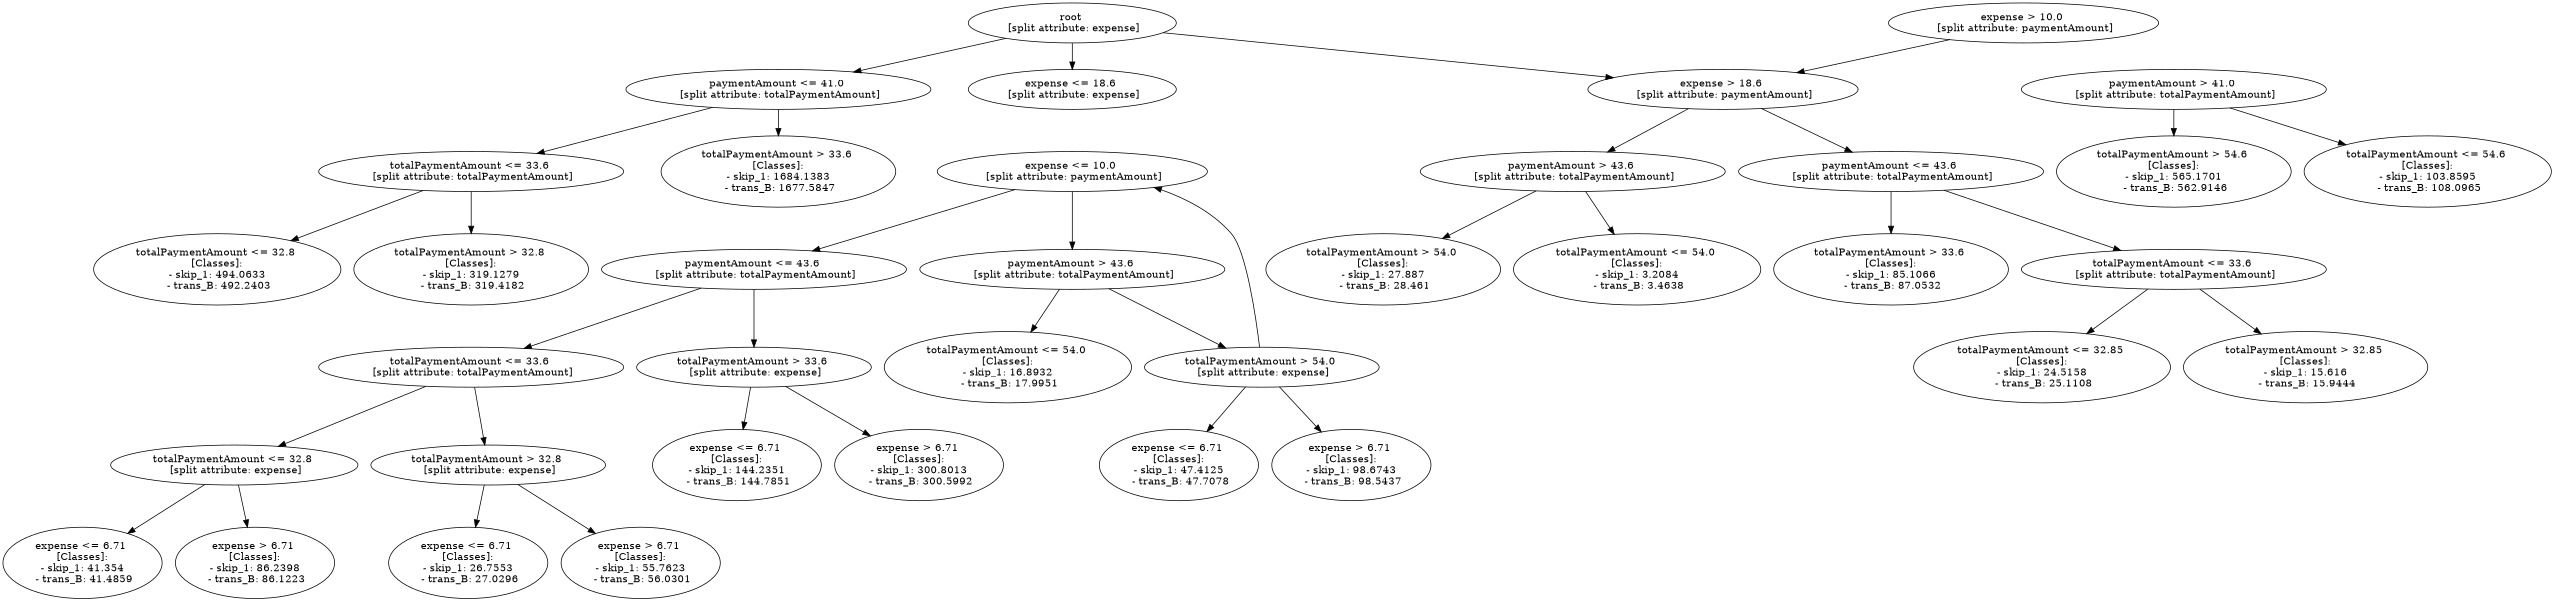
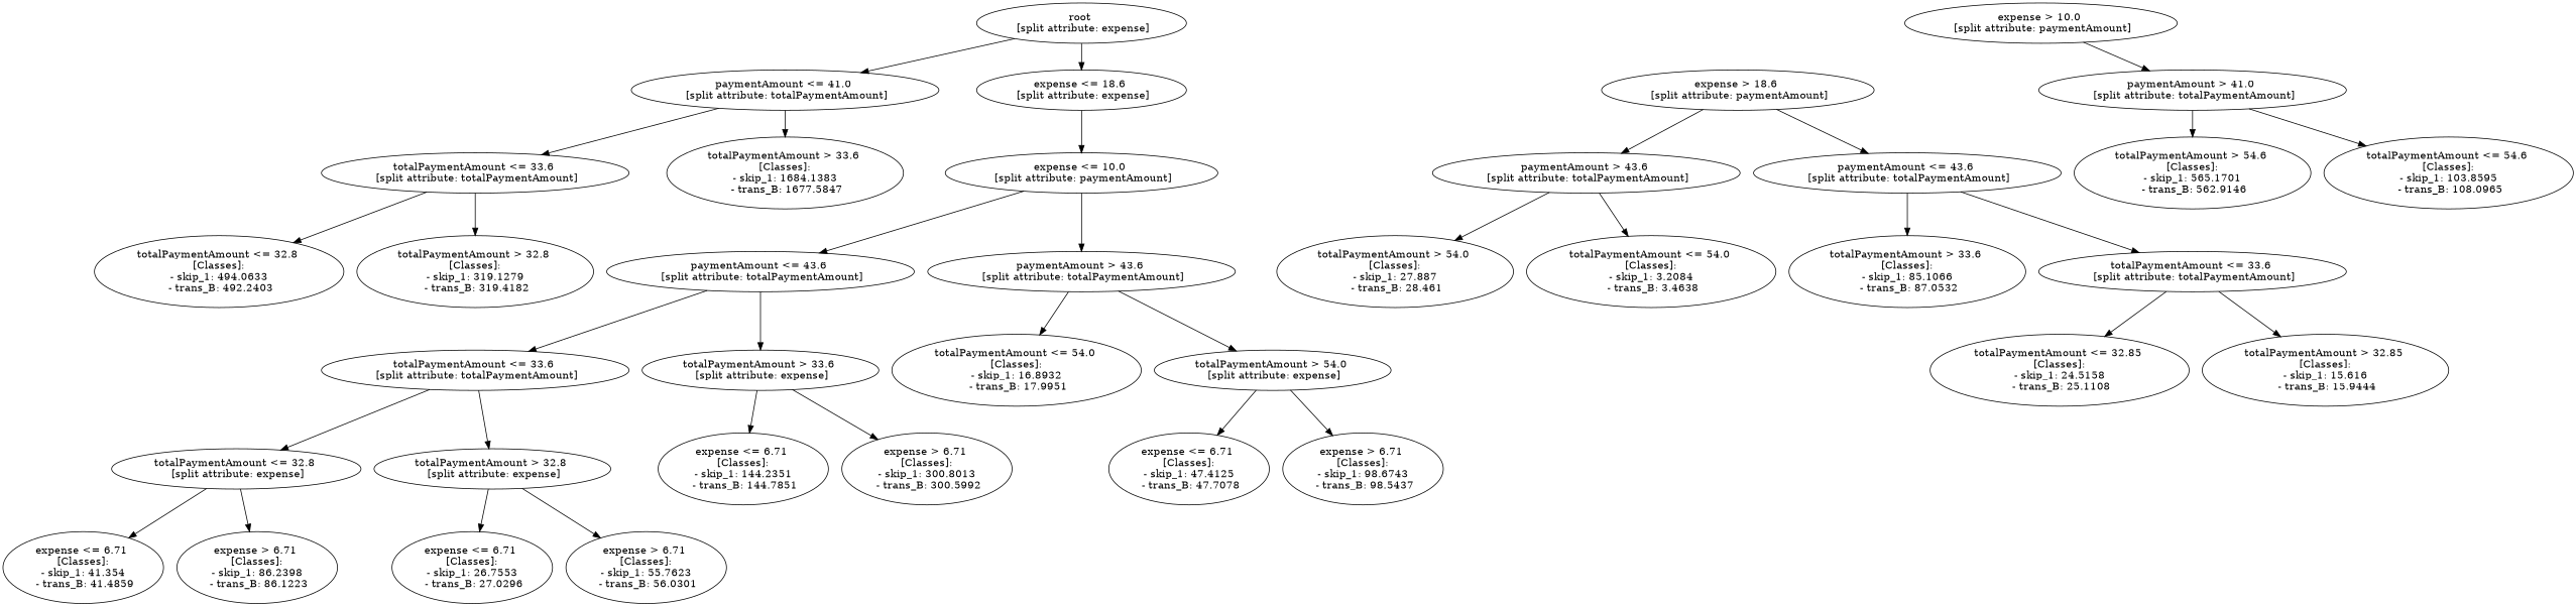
  digraph {
    n1 [label="root \n [split attribute: expense]"]
    n2 [label="expense <= 18.6 \n [split attribute: expense]"]
    n3 [label="expense > 18.6 \n [split attribute: paymentAmount]"]
    n4 [label="paymentAmount <= 41.0 \n [split attribute: totalPaymentAmount]"]
    n5 [label="expense <= 10.0 \n [split attribute: paymentAmount]"]
    n6 [label="paymentAmount <= 43.6 \n [split attribute: totalPaymentAmount]"]
    n7 [label="paymentAmount > 43.6 \n [split attribute: totalPaymentAmount]"]
    n8 [label="paymentAmount <= 43.6 \n [split attribute: totalPaymentAmount]"]
    n9 [label="paymentAmount > 43.6 \n [split attribute: totalPaymentAmount]"]
    n10 [label="expense > 10.0 \n [split attribute: paymentAmount]"]
    n11 [label="paymentAmount > 41.0 \n [split attribute: totalPaymentAmount]"]
    n12 [label="totalPaymentAmount <= 33.6 \n [split attribute: totalPaymentAmount]"]
    n13 [label="totalPaymentAmount > 33.6 \n [split attribute: expense]"]
    n14 [label="totalPaymentAmount <= 54.0 \n [Classes]: \n - skip_1: 16.8932 \n - trans_B: 17.9951"]
    n15 [label="totalPaymentAmount > 54.0 \n [split attribute: expense]"]
    n16 [label="totalPaymentAmount <= 32.8 \n [split attribute: expense]"]
    n17 [label="totalPaymentAmount > 32.8 \n [split attribute: expense]"]
    n18 [label="expense <= 6.71 \n [Classes]: \n - skip_1: 144.2351 \n - trans_B: 144.7851"]
    n19 [label="expense > 6.71 \n [Classes]: \n - skip_1: 300.8013 \n - trans_B: 300.5992"]
    n20 [label="expense <= 6.71 \n [Classes]: \n - skip_1: 41.354 \n - trans_B: 41.4859"]
    n21 [label="expense > 6.71 \n [Classes]: \n - skip_1: 86.2398 \n - trans_B: 86.1223"]
    n22 [label="expense <= 6.71 \n [Classes]: \n - skip_1: 26.7553 \n - trans_B: 27.0296"]
    n23 [label="expense > 6.71 \n [Classes]: \n - skip_1: 55.7623 \n - trans_B: 56.0301"]
    n24 [label="expense <= 6.71 \n [Classes]: \n - skip_1: 47.4125 \n - trans_B: 47.7078"]
    n25 [label="expense > 6.71 \n [Classes]: \n - skip_1: 98.6743 \n - trans_B: 98.5437"]
    n26 [label="totalPaymentAmount <= 33.6 \n [split attribute: totalPaymentAmount]"]
    n27 [label="totalPaymentAmount > 33.6 \n [Classes]: \n - skip_1: 1684.1383 \n - trans_B: 1677.5847"]
    n28 [label="totalPaymentAmount <= 54.6 \n [Classes]: \n - skip_1: 103.8595 \n - trans_B: 108.0965"]
    n29 [label="totalPaymentAmount > 54.6 \n [Classes]: \n - skip_1: 565.1701 \n - trans_B: 562.9146"]
    n30 [label="totalPaymentAmount <= 32.8 \n [Classes]: \n - skip_1: 494.0633 \n - trans_B: 492.2403"]
    n31 [label="totalPaymentAmount > 32.8 \n [Classes]: \n - skip_1: 319.1279 \n - trans_B: 319.4182"]
    n32 [label="totalPaymentAmount <= 33.6 \n [split attribute: totalPaymentAmount]"]
    n33 [label="totalPaymentAmount > 33.6 \n [Classes]: \n - skip_1: 85.1066 \n - trans_B: 87.0532"]
    n34 [label="totalPaymentAmount <= 54.0 \n [Classes]: \n - skip_1: 3.2084 \n - trans_B: 3.4638"]
    n35 [label="totalPaymentAmount > 54.0 \n [Classes]: \n - skip_1: 27.887 \n - trans_B: 28.461"]
    n36 [label="totalPaymentAmount <= 32.85 \n [Classes]: \n - skip_1: 24.5158 \n - trans_B: 25.1108"]
    n37 [label="totalPaymentAmount > 32.85 \n [Classes]: \n - skip_1: 15.616 \n - trans_B: 15.9444"]
    n1 -> n2
-   n1 -> n3
    n1 -> n4
-   n15 -> n5
+   n2 -> n5
    n3 -> n6
    n3 -> n7
    n4 -> n26
    n4 -> n27
    n5 -> n8
    n5 -> n9
    n6 -> n32
    n6 -> n33
    n7 -> n34
    n7 -> n35
    n8 -> n12
    n8 -> n13
    n9 -> n14
    n9 -> n15
-   n10 -> n3
+   n10 -> n11
    n11 -> n28
    n11 -> n29
    n12 -> n16
    n12 -> n17
    n13 -> n18
    n13 -> n19
    n15 -> n24
    n15 -> n25
    n16 -> n20
    n16 -> n21
    n17 -> n22
    n17 -> n23
    n26 -> n30
    n26 -> n31
    n32 -> n36
    n32 -> n37
  }
